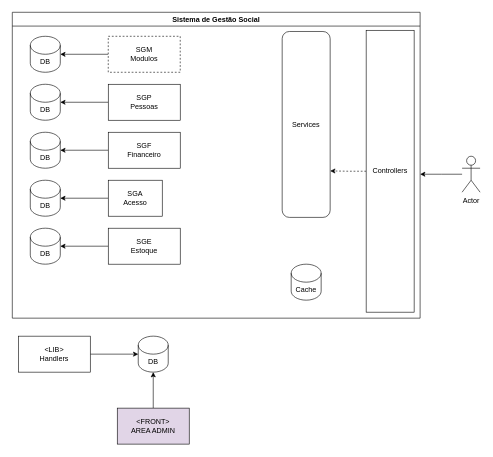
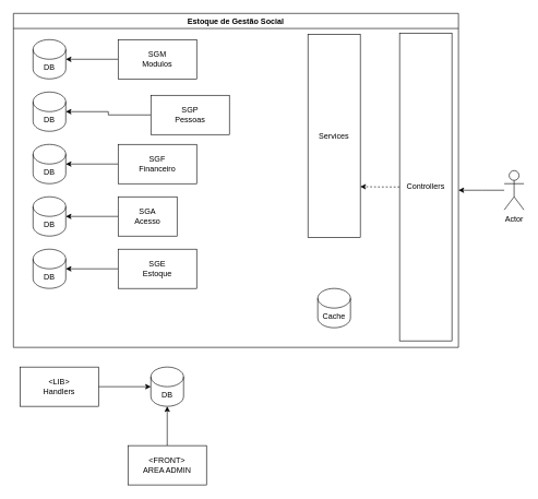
  <mxCell id="0" />
  <mxCell id="1" parent="0" />
- <mxCell id="2" value="Sistema de Gestão Social" style="swimlane;" parent="1" vertex="1"><mxGeometry x="20" y="20" width="680" height="510" as="geometry"><mxRectangle x="20" y="30" width="180" height="23" as="alternateBounds" /></mxGeometry></mxCell>
+ <mxCell id="2" value="Estoque de Gestão Social" style="swimlane;" parent="1" vertex="1"><mxGeometry x="20" y="20" width="680" height="510" as="geometry"><mxRectangle x="20" y="30" width="180" height="23" as="alternateBounds" /></mxGeometry></mxCell>
  <mxCell id="3" value="DB" style="shape=cylinder3;whiteSpace=wrap;html=1;boundedLbl=1;backgroundOutline=1;size=15;" parent="2" vertex="1"><mxGeometry x="30" y="40" width="50" height="60" as="geometry" /></mxCell>
  <mxCell id="4" style="edgeStyle=orthogonalEdgeStyle;rounded=0;orthogonalLoop=1;jettySize=auto;html=1;entryX=1;entryY=0.5;entryDx=0;entryDy=0;entryPerimeter=0;" parent="2" source="5" target="3" edge="1"><mxGeometry relative="1" as="geometry" /></mxCell>
- <mxCell id="5" value="SGM&lt;br&gt;Modulos" style="rounded=0;whiteSpace=wrap;html=1;dashed=1;" parent="2" vertex="1"><mxGeometry x="160" y="40" width="120" height="60" as="geometry" /></mxCell>
+ <mxCell id="5" value="SGM&lt;br&gt;Modulos" style="rounded=0;whiteSpace=wrap;html=1;" parent="2" vertex="1"><mxGeometry x="160" y="40" width="120" height="60" as="geometry" /></mxCell>
  <mxCell id="6" value="DB" style="shape=cylinder3;whiteSpace=wrap;html=1;boundedLbl=1;backgroundOutline=1;size=15;" parent="2" vertex="1"><mxGeometry x="30" y="120" width="50" height="60" as="geometry" /></mxCell>
  <mxCell id="7" style="edgeStyle=orthogonalEdgeStyle;rounded=0;orthogonalLoop=1;jettySize=auto;html=1;entryX=1;entryY=0.5;entryDx=0;entryDy=0;entryPerimeter=0;" parent="2" source="8" target="6" edge="1"><mxGeometry relative="1" as="geometry" /></mxCell>
- <mxCell id="8" value="SGP&lt;br&gt;Pessoas" style="rounded=0;whiteSpace=wrap;html=1;" parent="2" vertex="1"><mxGeometry x="160" y="120" width="120" height="60" as="geometry" /></mxCell>
+ <mxCell id="8" value="SGP&lt;br&gt;Pessoas" style="rounded=0;whiteSpace=wrap;html=1;" parent="2" vertex="1"><mxGeometry x="210" y="125" width="120" height="60" as="geometry" /></mxCell>
  <mxCell id="9" value="DB" style="shape=cylinder3;whiteSpace=wrap;html=1;boundedLbl=1;backgroundOutline=1;size=15;" parent="2" vertex="1"><mxGeometry x="30" y="200" width="50" height="60" as="geometry" /></mxCell>
  <mxCell id="10" style="edgeStyle=orthogonalEdgeStyle;rounded=0;orthogonalLoop=1;jettySize=auto;html=1;entryX=1;entryY=0.5;entryDx=0;entryDy=0;entryPerimeter=0;" parent="2" source="11" target="9" edge="1"><mxGeometry relative="1" as="geometry" /></mxCell>
  <mxCell id="11" value="SGF&lt;br&gt;Financeiro" style="rounded=0;whiteSpace=wrap;html=1;" parent="2" vertex="1"><mxGeometry x="160" y="200" width="120" height="60" as="geometry" /></mxCell>
  <mxCell id="12" value="DB" style="shape=cylinder3;whiteSpace=wrap;html=1;boundedLbl=1;backgroundOutline=1;size=15;" parent="2" vertex="1"><mxGeometry x="30" y="280" width="50" height="60" as="geometry" /></mxCell>
  <mxCell id="13" style="edgeStyle=orthogonalEdgeStyle;rounded=0;orthogonalLoop=1;jettySize=auto;html=1;entryX=1;entryY=0.5;entryDx=0;entryDy=0;entryPerimeter=0;" parent="2" source="14" target="12" edge="1"><mxGeometry relative="1" as="geometry" /></mxCell>
  <mxCell id="14" value="SGA&lt;br&gt;Acesso" style="rounded=0;whiteSpace=wrap;html=1;" parent="2" vertex="1"><mxGeometry x="160" y="280" width="90" height="60" as="geometry" /></mxCell>
  <mxCell id="15" style="edgeStyle=orthogonalEdgeStyle;rounded=0;orthogonalLoop=1;jettySize=auto;html=1;entryX=1;entryY=0.75;entryDx=0;entryDy=0;dashed=1;" parent="2" source="16" target="17" edge="1"><mxGeometry relative="1" as="geometry" /></mxCell>
  <mxCell id="16" value="Controllers" style="rounded=0;whiteSpace=wrap;html=1;" parent="2" vertex="1"><mxGeometry x="590" y="30" width="80" height="470" as="geometry" /></mxCell>
- <mxCell id="17" value="Services" style="whiteSpace=wrap;html=1;rounded=1;" parent="2" vertex="1"><mxGeometry x="450" y="32" width="80" height="310" as="geometry" /></mxCell>
+ <mxCell id="17" value="Services" style="rounded=0;whiteSpace=wrap;html=1;" parent="2" vertex="1"><mxGeometry x="450" y="32" width="80" height="310" as="geometry" /></mxCell>
  <mxCell id="18" value="Cache" style="shape=cylinder3;whiteSpace=wrap;html=1;boundedLbl=1;backgroundOutline=1;size=15;" parent="2" vertex="1"><mxGeometry x="465" y="420" width="50" height="60" as="geometry" /></mxCell>
  <mxCell id="19" value="DB" style="shape=cylinder3;whiteSpace=wrap;html=1;boundedLbl=1;backgroundOutline=1;size=15;" vertex="1" parent="2"><mxGeometry x="30" y="360" width="50" height="60" as="geometry" /></mxCell>
  <mxCell id="20" style="edgeStyle=orthogonalEdgeStyle;rounded=0;orthogonalLoop=1;jettySize=auto;html=1;entryX=1;entryY=0.5;entryDx=0;entryDy=0;entryPerimeter=0;" edge="1" parent="2" source="21" target="19"><mxGeometry relative="1" as="geometry" /></mxCell>
  <mxCell id="21" value="SGE&lt;br&gt;Estoque" style="rounded=0;whiteSpace=wrap;html=1;" vertex="1" parent="2"><mxGeometry x="160" y="360" width="120" height="60" as="geometry" /></mxCell>
  <mxCell id="22" style="edgeStyle=orthogonalEdgeStyle;rounded=0;orthogonalLoop=1;jettySize=auto;html=1;" parent="1" source="23" edge="1"><mxGeometry relative="1" as="geometry"><mxPoint x="700" y="290" as="targetPoint" /></mxGeometry></mxCell>
  <mxCell id="23" value="Actor" style="shape=umlActor;verticalLabelPosition=bottom;verticalAlign=top;html=1;outlineConnect=0;" parent="1" vertex="1"><mxGeometry x="770" y="260" width="30" height="60" as="geometry" /></mxCell>
  <mxCell id="24" style="edgeStyle=orthogonalEdgeStyle;rounded=0;orthogonalLoop=1;jettySize=auto;html=1;" parent="1" source="25" target="26" edge="1"><mxGeometry relative="1" as="geometry" /></mxCell>
  <mxCell id="25" value="&amp;lt;LIB&amp;gt;&lt;br&gt;Handlers" style="rounded=0;whiteSpace=wrap;html=1;" parent="1" vertex="1"><mxGeometry x="30" y="560" width="120" height="60" as="geometry" /></mxCell>
  <mxCell id="26" value="DB" style="shape=cylinder3;whiteSpace=wrap;html=1;boundedLbl=1;backgroundOutline=1;size=15;" parent="1" vertex="1"><mxGeometry x="230" y="560" width="50" height="60" as="geometry" /></mxCell>
  <mxCell id="27" style="edgeStyle=orthogonalEdgeStyle;rounded=0;orthogonalLoop=1;jettySize=auto;html=1;entryX=0.5;entryY=1;entryDx=0;entryDy=0;entryPerimeter=0;" parent="1" source="28" target="26" edge="1"><mxGeometry relative="1" as="geometry" /></mxCell>
- <mxCell id="28" value="&amp;lt;FRONT&amp;gt;&lt;br&gt;AREA ADMIN" style="rounded=0;whiteSpace=wrap;html=1;fillColor=#e1d5e7;" parent="1" vertex="1"><mxGeometry x="195" y="680" width="120" height="60" as="geometry" /></mxCell>
+ <mxCell id="28" value="&amp;lt;FRONT&amp;gt;&lt;br&gt;AREA ADMIN" style="rounded=0;whiteSpace=wrap;html=1;" parent="1" vertex="1"><mxGeometry x="195" y="680" width="120" height="60" as="geometry" /></mxCell>
